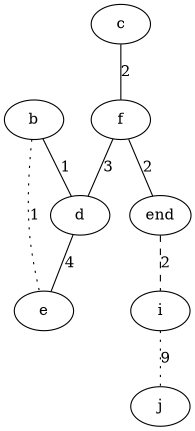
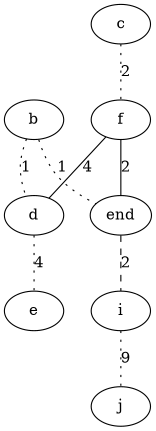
  graph {
    rankdir=TB
    edge [style=dotted]
    b
    d
    e
    c
    f
    end
    i
    j
-   b -- d [label=1 style=solid]
-   b -- e [label=1]
-   d -- e [label=4 style=solid]
-   c -- f [label=2 style=solid]
-   f -- d [label=3 style=solid]
+   b -- d [label=1]
+   b -- end [label=1]
+   d -- e [label=4]
+   c -- f [label=2]
+   f -- d [label=4 style=solid]
    f -- end [label=2 style=solid]
    end -- i [label=2 style=dashed]
    i -- j [label=9]
  }
